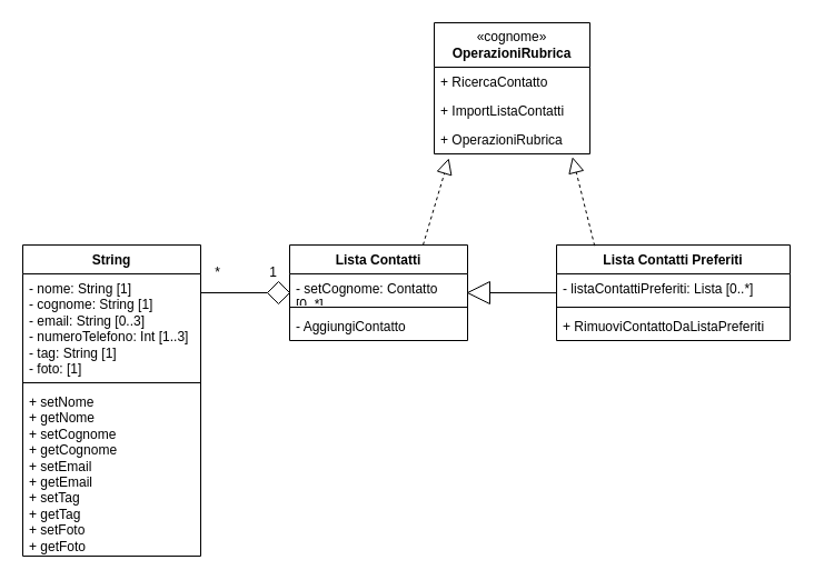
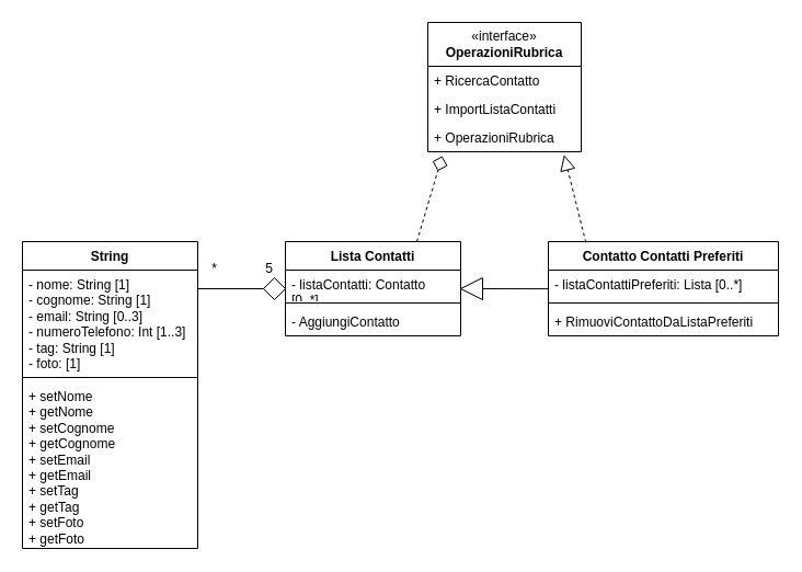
  <mxCell id="0" />
  <mxCell id="1" parent="0" />
  <mxCell id="2" value="String" style="swimlane;fontStyle=1;align=center;verticalAlign=top;childLayout=stackLayout;horizontal=1;startSize=26;horizontalStack=0;resizeParent=1;resizeParentMax=0;resizeLast=0;collapsible=1;marginBottom=0;whiteSpace=wrap;html=1;" vertex="1" parent="1"><mxGeometry x="20" y="220" width="160" height="280" as="geometry" /></mxCell>
  <mxCell id="3" value="&lt;div&gt;- nome: String  [1]&lt;/div&gt;&lt;div&gt;- cognome: String  [1]&lt;/div&gt;&lt;div&gt;- email: String  [0..3]&lt;/div&gt;&lt;div&gt;- numeroTelefono: Int [1..3]&lt;/div&gt;&lt;div&gt;- tag: String [1]&lt;/div&gt;&lt;div&gt;- foto: [1]&lt;br&gt;&lt;/div&gt;&lt;div&gt;&lt;br&gt;&lt;/div&gt;&lt;div&gt;&lt;br&gt;&lt;/div&gt;&lt;div&gt;&lt;br&gt;&lt;/div&gt;" style="text;strokeColor=none;fillColor=none;align=left;verticalAlign=top;spacingLeft=4;spacingRight=4;overflow=hidden;rotatable=0;points=[[0,0.5],[1,0.5]];portConstraint=eastwest;whiteSpace=wrap;html=1;" vertex="1" parent="2"><mxGeometry y="26" width="160" height="94" as="geometry" /></mxCell>
  <mxCell id="4" value="" style="line;strokeWidth=1;fillColor=none;align=left;verticalAlign=middle;spacingTop=-1;spacingLeft=3;spacingRight=3;rotatable=0;labelPosition=right;points=[];portConstraint=eastwest;strokeColor=inherit;" vertex="1" parent="2"><mxGeometry y="120" width="160" height="8" as="geometry" /></mxCell>
  <mxCell id="5" value="&lt;div&gt;+ setNome&lt;/div&gt;&lt;div&gt;+ getNome&lt;/div&gt;&lt;div&gt;+ setCognome&lt;/div&gt;&lt;div&gt;+ getCognome&lt;/div&gt;&lt;div&gt;+ setEmail&lt;/div&gt;&lt;div&gt;+ getEmail&lt;/div&gt;&lt;div&gt;+ setTag&lt;/div&gt;&lt;div&gt;+ getTag&lt;/div&gt;&lt;div&gt;+ setFoto&lt;/div&gt;&lt;div&gt;+ getFoto&lt;/div&gt;&lt;div&gt;&lt;br&gt;&lt;/div&gt;&lt;div&gt;&lt;br&gt;&lt;/div&gt;" style="text;strokeColor=none;fillColor=none;align=left;verticalAlign=top;spacingLeft=4;spacingRight=4;overflow=hidden;rotatable=0;points=[[0,0.5],[1,0.5]];portConstraint=eastwest;whiteSpace=wrap;html=1;" vertex="1" parent="2"><mxGeometry y="128" width="160" height="152" as="geometry" /></mxCell>
  <mxCell id="6" value="Lista Contatti" style="swimlane;fontStyle=1;align=center;verticalAlign=top;childLayout=stackLayout;horizontal=1;startSize=26;horizontalStack=0;resizeParent=1;resizeParentMax=0;resizeLast=0;collapsible=1;marginBottom=0;whiteSpace=wrap;html=1;" vertex="1" parent="1"><mxGeometry x="260" y="220" width="160" height="86" as="geometry" /></mxCell>
- <mxCell id="7" value="&lt;div&gt;- setCognome: Contatto [0..*]&lt;/div&gt;" style="text;strokeColor=none;fillColor=none;align=left;verticalAlign=top;spacingLeft=4;spacingRight=4;overflow=hidden;rotatable=0;points=[[0,0.5],[1,0.5]];portConstraint=eastwest;whiteSpace=wrap;html=1;" vertex="1" parent="6"><mxGeometry y="26" width="160" height="26" as="geometry" /></mxCell>
+ <mxCell id="7" value="&lt;div&gt;- listaContatti: Contatto [0..*]&lt;/div&gt;" style="text;strokeColor=none;fillColor=none;align=left;verticalAlign=top;spacingLeft=4;spacingRight=4;overflow=hidden;rotatable=0;points=[[0,0.5],[1,0.5]];portConstraint=eastwest;whiteSpace=wrap;html=1;" vertex="1" parent="6"><mxGeometry y="26" width="160" height="26" as="geometry" /></mxCell>
  <mxCell id="8" value="" style="line;strokeWidth=1;fillColor=none;align=left;verticalAlign=middle;spacingTop=-1;spacingLeft=3;spacingRight=3;rotatable=0;labelPosition=right;points=[];portConstraint=eastwest;strokeColor=inherit;" vertex="1" parent="6"><mxGeometry y="52" width="160" height="8" as="geometry" /></mxCell>
  <mxCell id="9" value="- AggiungiContatto" style="text;strokeColor=none;fillColor=none;align=left;verticalAlign=top;spacingLeft=4;spacingRight=4;overflow=hidden;rotatable=0;points=[[0,0.5],[1,0.5]];portConstraint=eastwest;whiteSpace=wrap;html=1;" vertex="1" parent="6"><mxGeometry y="60" width="160" height="26" as="geometry" /></mxCell>
  <mxCell id="10" value="" style="rhombus;whiteSpace=wrap;html=1;" vertex="1" parent="1"><mxGeometry x="240" y="253" width="20" height="20" as="geometry" /></mxCell>
  <mxCell id="11" value="" style="endArrow=none;html=1;rounded=0;entryX=0;entryY=0.5;entryDx=0;entryDy=0;exitX=1.001;exitY=0.181;exitDx=0;exitDy=0;exitPerimeter=0;" edge="1" parent="1" source="3" target="10"><mxGeometry width="50" height="50" relative="1" as="geometry"><mxPoint x="220" y="320" as="sourcePoint" /><mxPoint x="360" y="350" as="targetPoint" /></mxGeometry></mxCell>
- <mxCell id="12" value="Lista Contatti Preferiti" style="swimlane;fontStyle=1;align=center;verticalAlign=top;childLayout=stackLayout;horizontal=1;startSize=26;horizontalStack=0;resizeParent=1;resizeParentMax=0;resizeLast=0;collapsible=1;marginBottom=0;whiteSpace=wrap;html=1;" vertex="1" parent="1"><mxGeometry x="500" y="220" width="210" height="86" as="geometry" /></mxCell>
+ <mxCell id="12" value="Contatto Contatti Preferiti" style="swimlane;fontStyle=1;align=center;verticalAlign=top;childLayout=stackLayout;horizontal=1;startSize=26;horizontalStack=0;resizeParent=1;resizeParentMax=0;resizeLast=0;collapsible=1;marginBottom=0;whiteSpace=wrap;html=1;" vertex="1" parent="1"><mxGeometry x="500" y="220" width="210" height="86" as="geometry" /></mxCell>
  <mxCell id="13" value="- listaContattiPreferiti: Lista [0..*]" style="text;strokeColor=none;fillColor=none;align=left;verticalAlign=top;spacingLeft=4;spacingRight=4;overflow=hidden;rotatable=0;points=[[0,0.5],[1,0.5]];portConstraint=eastwest;whiteSpace=wrap;html=1;" vertex="1" parent="12"><mxGeometry y="26" width="210" height="26" as="geometry" /></mxCell>
  <mxCell id="14" value="" style="line;strokeWidth=1;fillColor=none;align=left;verticalAlign=middle;spacingTop=-1;spacingLeft=3;spacingRight=3;rotatable=0;labelPosition=right;points=[];portConstraint=eastwest;strokeColor=inherit;" vertex="1" parent="12"><mxGeometry y="52" width="210" height="8" as="geometry" /></mxCell>
  <mxCell id="15" value="+ RimuoviContattoDaListaPreferiti" style="text;strokeColor=none;fillColor=none;align=left;verticalAlign=top;spacingLeft=4;spacingRight=4;overflow=hidden;rotatable=0;points=[[0,0.5],[1,0.5]];portConstraint=eastwest;whiteSpace=wrap;html=1;" vertex="1" parent="12"><mxGeometry y="60" width="210" height="26" as="geometry" /></mxCell>
  <mxCell id="16" value="" style="triangle;whiteSpace=wrap;html=1;rotation=-180;" vertex="1" parent="1"><mxGeometry x="420" y="253" width="20" height="20" as="geometry" /></mxCell>
  <mxCell id="17" value="" style="endArrow=none;html=1;rounded=0;exitX=0;exitY=0.5;exitDx=0;exitDy=0;entryX=-0.002;entryY=0.658;entryDx=0;entryDy=0;entryPerimeter=0;" edge="1" parent="1" source="16" target="13"><mxGeometry width="50" height="50" relative="1" as="geometry"><mxPoint x="270" y="350" as="sourcePoint" /><mxPoint x="430" y="360" as="targetPoint" /></mxGeometry></mxCell>
- <mxCell id="18" value="&lt;div&gt;«cognome»&lt;/div&gt;&lt;div&gt;&lt;b&gt;OperazioniRubrica&lt;/b&gt;&lt;br&gt;&lt;/div&gt;" style="swimlane;fontStyle=0;childLayout=stackLayout;horizontal=1;startSize=40;fillColor=none;horizontalStack=0;resizeParent=1;resizeParentMax=0;resizeLast=0;collapsible=1;marginBottom=0;whiteSpace=wrap;html=1;" vertex="1" parent="1"><mxGeometry x="390" y="20" width="140" height="118" as="geometry" /></mxCell>
+ <mxCell id="18" value="&lt;div&gt;«interface»&lt;/div&gt;&lt;div&gt;&lt;b&gt;OperazioniRubrica&lt;/b&gt;&lt;br&gt;&lt;/div&gt;" style="swimlane;fontStyle=0;childLayout=stackLayout;horizontal=1;startSize=40;fillColor=none;horizontalStack=0;resizeParent=1;resizeParentMax=0;resizeLast=0;collapsible=1;marginBottom=0;whiteSpace=wrap;html=1;" vertex="1" parent="1"><mxGeometry x="390" y="20" width="140" height="118" as="geometry" /></mxCell>
  <mxCell id="19" value="+ RicercaContatto" style="text;strokeColor=none;fillColor=none;align=left;verticalAlign=top;spacingLeft=4;spacingRight=4;overflow=hidden;rotatable=0;points=[[0,0.5],[1,0.5]];portConstraint=eastwest;whiteSpace=wrap;html=1;" vertex="1" parent="18"><mxGeometry y="40" width="140" height="26" as="geometry" /></mxCell>
  <mxCell id="20" value="+ ImportListaContatti" style="text;strokeColor=none;fillColor=none;align=left;verticalAlign=top;spacingLeft=4;spacingRight=4;overflow=hidden;rotatable=0;points=[[0,0.5],[1,0.5]];portConstraint=eastwest;whiteSpace=wrap;html=1;" vertex="1" parent="18"><mxGeometry y="66" width="140" height="26" as="geometry" /></mxCell>
  <mxCell id="21" value="+ OperazioniRubrica" style="text;strokeColor=none;fillColor=none;align=left;verticalAlign=top;spacingLeft=4;spacingRight=4;overflow=hidden;rotatable=0;points=[[0,0.5],[1,0.5]];portConstraint=eastwest;whiteSpace=wrap;html=1;" vertex="1" parent="18"><mxGeometry y="92" width="140" height="26" as="geometry" /></mxCell>
- <mxCell id="22" value="" style="endArrow=block;dashed=1;endFill=0;endSize=12;html=1;rounded=0;entryX=0.094;entryY=1.15;entryDx=0;entryDy=0;entryPerimeter=0;exitX=0.75;exitY=0;exitDx=0;exitDy=0;" edge="1" parent="1" source="6" target="21"><mxGeometry width="160" relative="1" as="geometry"><mxPoint x="290" y="280" as="sourcePoint" /><mxPoint x="450" y="280" as="targetPoint" /></mxGeometry></mxCell>
+ <mxCell id="22" value="" style="endArrow=diamond;dashed=1;endFill=0;endSize=12;html=1;rounded=0;entryX=0.094;entryY=1.15;entryDx=0;entryDy=0;entryPerimeter=0;exitX=0.75;exitY=0;exitDx=0;exitDy=0;" edge="1" parent="1" source="6" target="21"><mxGeometry width="160" relative="1" as="geometry"><mxPoint x="290" y="280" as="sourcePoint" /><mxPoint x="450" y="280" as="targetPoint" /></mxGeometry></mxCell>
  <mxCell id="23" value="" style="endArrow=block;dashed=1;endFill=0;endSize=12;html=1;rounded=0;entryX=0.888;entryY=1.107;entryDx=0;entryDy=0;entryPerimeter=0;exitX=0.163;exitY=0.009;exitDx=0;exitDy=0;exitPerimeter=0;" edge="1" parent="1" source="12" target="21"><mxGeometry width="160" relative="1" as="geometry"><mxPoint x="390" y="230" as="sourcePoint" /><mxPoint x="431" y="153" as="targetPoint" /></mxGeometry></mxCell>
- <mxCell id="24" value="1" style="text;html=1;align=center;verticalAlign=middle;resizable=0;points=[];autosize=1;strokeColor=none;fillColor=none;" vertex="1" parent="1"><mxGeometry x="230" y="230" width="30" height="30" as="geometry" /></mxCell>
+ <mxCell id="24" value="5" style="text;html=1;align=center;verticalAlign=middle;resizable=0;points=[];autosize=1;strokeColor=none;fillColor=none;" vertex="1" parent="1"><mxGeometry x="230" y="230" width="30" height="30" as="geometry" /></mxCell>
  <mxCell id="25" value="*" style="text;html=1;align=center;verticalAlign=middle;resizable=0;points=[];autosize=1;strokeColor=none;fillColor=none;" vertex="1" parent="1"><mxGeometry x="180" y="230" width="30" height="30" as="geometry" /></mxCell>
